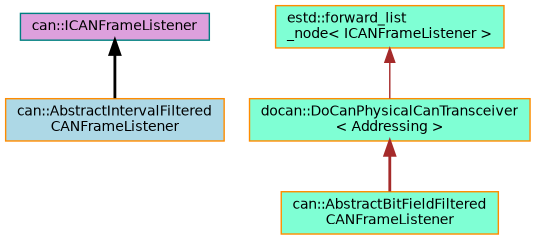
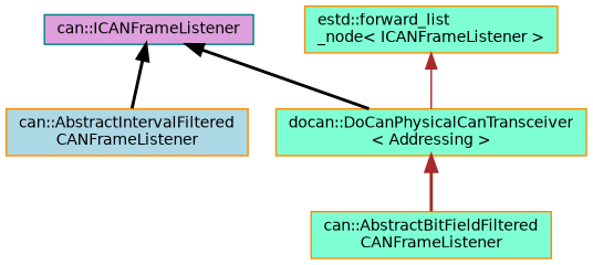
  digraph {
    rankdir=TB
    node [color=darkorange fillcolor=aquamarine fontname=Helvetica fontsize=10 shape=box style=filled]
    edge [color=black dir=back fontname=Helvetica fontsize=10 labelfontname=Helvetica labelfontsize=10 style=bold]
    n1 [color=teal fillcolor=plum fontcolor=black height=0.2 label="can::ICANFrameListener" width=0.4]
    n2 [fillcolor=lightblue height=0.2 label="can::AbstractIntervalFiltered\lCANFrameListener" width=0.4]
    n3 [height=0.2 label="docan::DoCanPhysicalCanTransceiver\l\< Addressing \>" width=0.4]
    n4 [height=0.2 label="can::AbstractBitFieldFiltered\lCANFrameListener" width=0.4]
    n5 [height=0.2 label="estd::forward_list\l_node\< ICANFrameListener \>" width=0.4]
    n1 -> n2
+   n1 -> n3
    n3 -> n4 [color=brown]
    n5 -> n3 [color=brown style=solid]
  }
